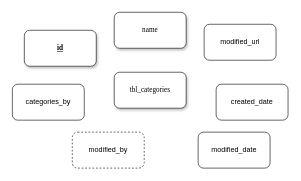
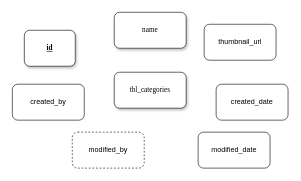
  <mxCell id="0" />
  <mxCell id="1" parent="0" />
  <mxCell id="2" value="tbl_categories" style="whiteSpace=wrap;html=1;rounded=1;shadow=1;labelBackgroundColor=none;strokeWidth=1;fontFamily=Verdana;fontSize=12;align=center;" parent="1" vertex="1"><mxGeometry x="190" y="120" width="120" height="60" as="geometry" /></mxCell>
- <mxCell id="3" value="&lt;span&gt;&lt;u&gt;&lt;b&gt;id&lt;/b&gt;&lt;/u&gt;&lt;/span&gt;" style="whiteSpace=wrap;html=1;rounded=1;shadow=1;labelBackgroundColor=none;strokeWidth=1;fontFamily=Verdana;fontSize=12;align=center;" parent="1" vertex="1"><mxGeometry x="40" y="50" width="120" height="60" as="geometry" /></mxCell>
+ <mxCell id="3" value="&lt;span&gt;&lt;u&gt;&lt;b&gt;id&lt;/b&gt;&lt;/u&gt;&lt;/span&gt;" style="whiteSpace=wrap;html=1;rounded=1;shadow=1;labelBackgroundColor=none;strokeWidth=1;fontFamily=Verdana;fontSize=12;align=center;" parent="1" vertex="1"><mxGeometry x="40" y="50" width="85" height="60" as="geometry" /></mxCell>
  <mxCell id="4" value="&lt;span&gt;name&lt;/span&gt;" style="whiteSpace=wrap;html=1;rounded=1;shadow=1;labelBackgroundColor=none;strokeWidth=1;fontFamily=Verdana;fontSize=12;align=center;" parent="1" vertex="1"><mxGeometry x="190" width="120" height="60" as="geometry" y="20" /></mxCell>
- <mxCell id="5" value="modified_url" style="rounded=1;whiteSpace=wrap;html=1;" vertex="1" parent="1"><mxGeometry x="340" y="40" width="120" height="60" as="geometry" /></mxCell>
- <mxCell id="6" value="categories_by" style="rounded=1;whiteSpace=wrap;html=1;" vertex="1" parent="1"><mxGeometry x="20" y="140" width="120" height="60" as="geometry" /></mxCell>
+ <mxCell id="5" value="thumbnail_url" style="rounded=1;whiteSpace=wrap;html=1;" vertex="1" parent="1"><mxGeometry x="340" y="40" width="120" height="60" as="geometry" /></mxCell>
+ <mxCell id="6" value="created_by" style="rounded=1;whiteSpace=wrap;html=1;" vertex="1" parent="1"><mxGeometry x="20" y="140" width="120" height="60" as="geometry" /></mxCell>
  <mxCell id="7" value="modified_by" style="rounded=1;whiteSpace=wrap;html=1;dashed=1;" vertex="1" parent="1"><mxGeometry x="120" y="220" width="120" height="60" as="geometry" /></mxCell>
  <mxCell id="8" value="created_date" style="rounded=1;whiteSpace=wrap;html=1;" vertex="1" parent="1"><mxGeometry x="360" y="140" width="120" height="60" as="geometry" /></mxCell>
  <mxCell id="9" value="modified_date" style="rounded=1;whiteSpace=wrap;html=1;" vertex="1" parent="1"><mxGeometry x="330" y="220" width="120" height="60" as="geometry" /></mxCell>
